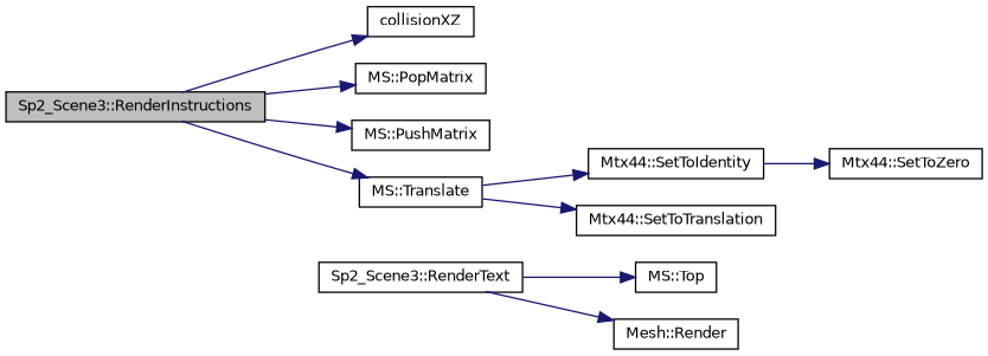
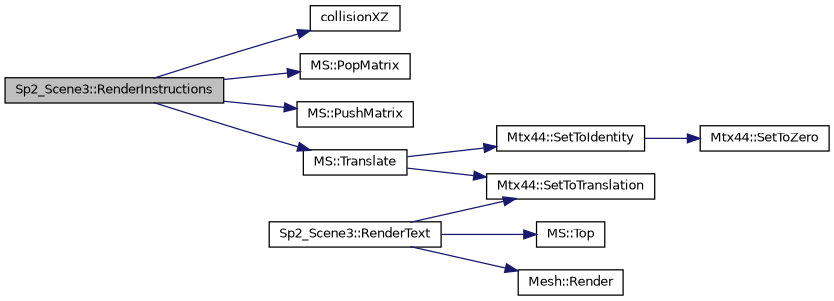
  digraph {
    rankdir=LR
    node [color=black fontname=Helvetica fontsize=10 shape=record]
    edge [color=midnightblue fontname=Helvetica fontsize=10 labelfontname=Helvetica labelfontsize=10 style=solid]
    n1 [fillcolor=grey75 fontcolor=black height=0.2 label="Sp2_Scene3::RenderInstructions" style=filled width=0.4]
    n2 [height=0.2 label=collisionXZ width=0.4]
    n3 [height=0.2 label="MS::PopMatrix" width=0.4]
    n4 [height=0.2 label="MS::PushMatrix" width=0.4]
    n5 [height=0.2 label="MS::Translate" width=0.4]
    n6 [height=0.2 label="Sp2_Scene3::RenderText" width=0.4]
    n7 [height=0.2 label="Mtx44::SetToTranslation" width=0.4]
    n8 [height=0.2 label="MS::Top" width=0.4]
    n9 [height=0.2 label="Mesh::Render" width=0.4]
    n10 [height=0.2 label="Mtx44::SetToIdentity" width=0.4]
    n11 [height=0.2 label="Mtx44::SetToZero" width=0.4]
    n1 -> n2
    n1 -> n3
    n1 -> n4
    n1 -> n5
    n5 -> n7
    n5 -> n10
+   n6 -> n7
    n6 -> n8
    n6 -> n9
    n10 -> n11
  }
